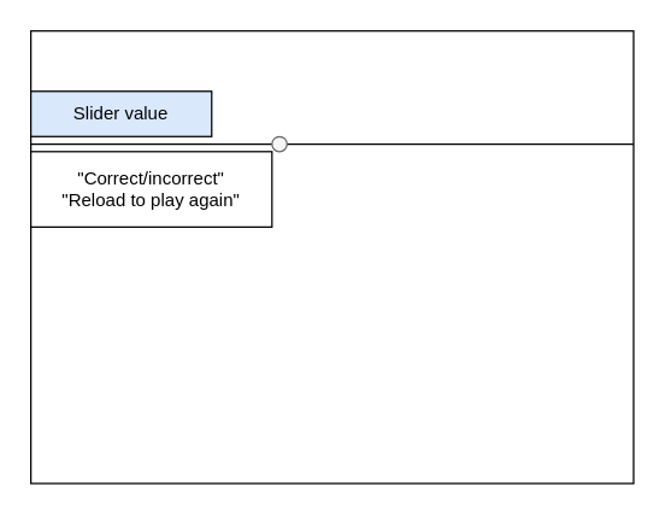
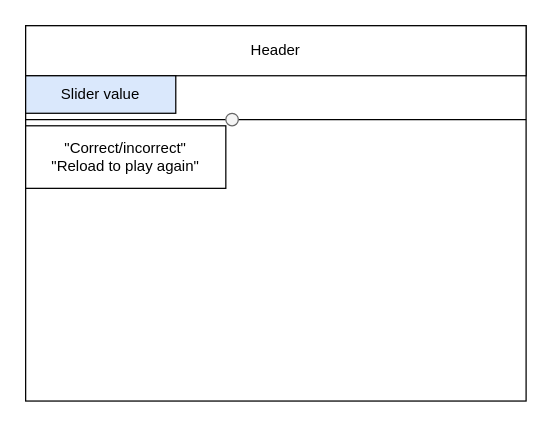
  <mxCell id="0" />
  <mxCell id="1" parent="0" />
  <mxCell id="2" value="" style="rounded=0;whiteSpace=wrap;html=1;" parent="1" vertex="1"><mxGeometry x="20" y="20" width="400" height="300" as="geometry" /></mxCell>
+ <mxCell id="3" value="Header" style="rounded=0;whiteSpace=wrap;html=1;" parent="1" vertex="1"><mxGeometry x="20" y="20" width="400" height="40" as="geometry" /></mxCell>
  <mxCell id="4" value="" style="endArrow=none;html=1;exitX=0;exitY=0.25;exitDx=0;exitDy=0;entryX=1;entryY=0.25;entryDx=0;entryDy=0;" edge="1" parent="1" source="2" target="2"><mxGeometry width="50" height="50" relative="1" as="geometry"><mxPoint x="340" y="320" as="sourcePoint" /><mxPoint x="390" y="270" as="targetPoint" /><Array as="points" /></mxGeometry></mxCell>
  <mxCell id="5" value="" style="ellipse;whiteSpace=wrap;html=1;aspect=fixed;fillColor=#f5f5f5;strokeColor=#666666;fontColor=#333333;" vertex="1" parent="1"><mxGeometry x="180" y="90" width="10" height="10" as="geometry" /></mxCell>
  <mxCell id="6" value="Slider value" style="rounded=0;whiteSpace=wrap;html=1;fillColor=#dae8fc;" vertex="1" parent="1"><mxGeometry x="20" y="60" width="120" height="30" as="geometry" /></mxCell>
  <mxCell id="7" value="&quot;Correct/incorrect&quot;&lt;br&gt;&quot;Reload to play again&quot;" style="rounded=0;whiteSpace=wrap;html=1;" vertex="1" parent="1"><mxGeometry x="20" y="100" width="160" height="50" as="geometry" /></mxCell>
